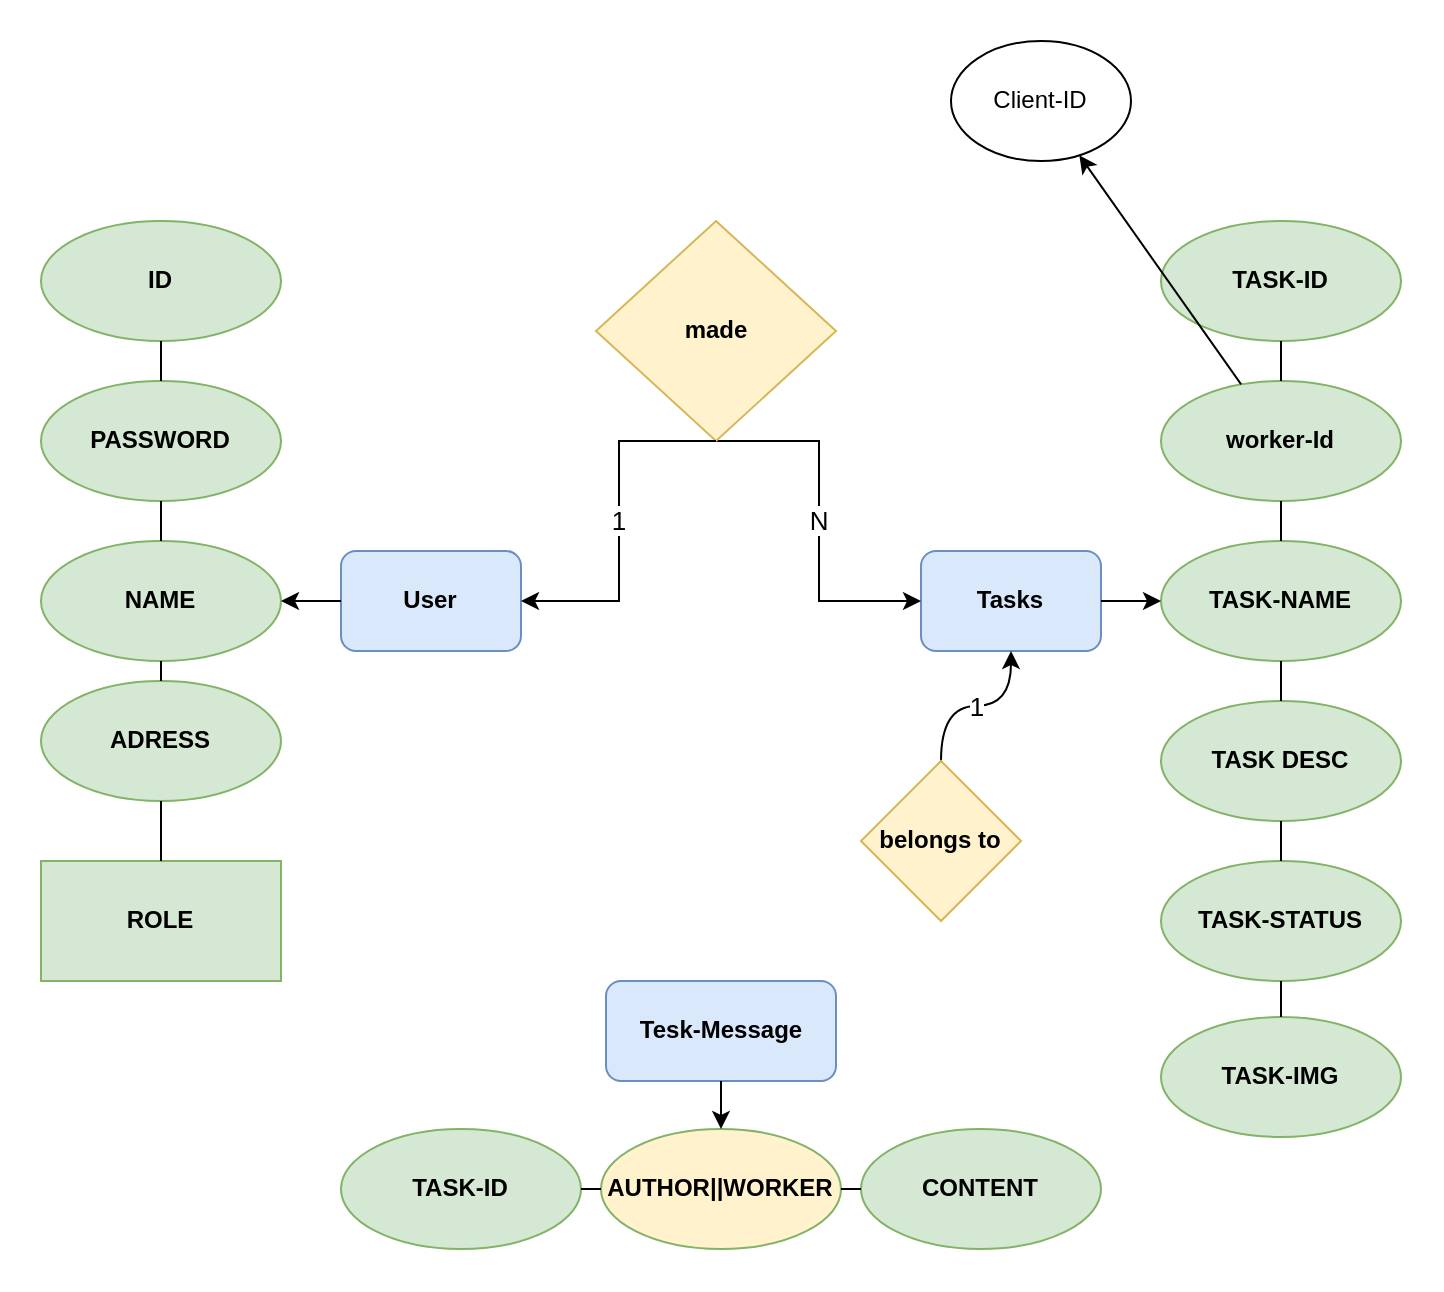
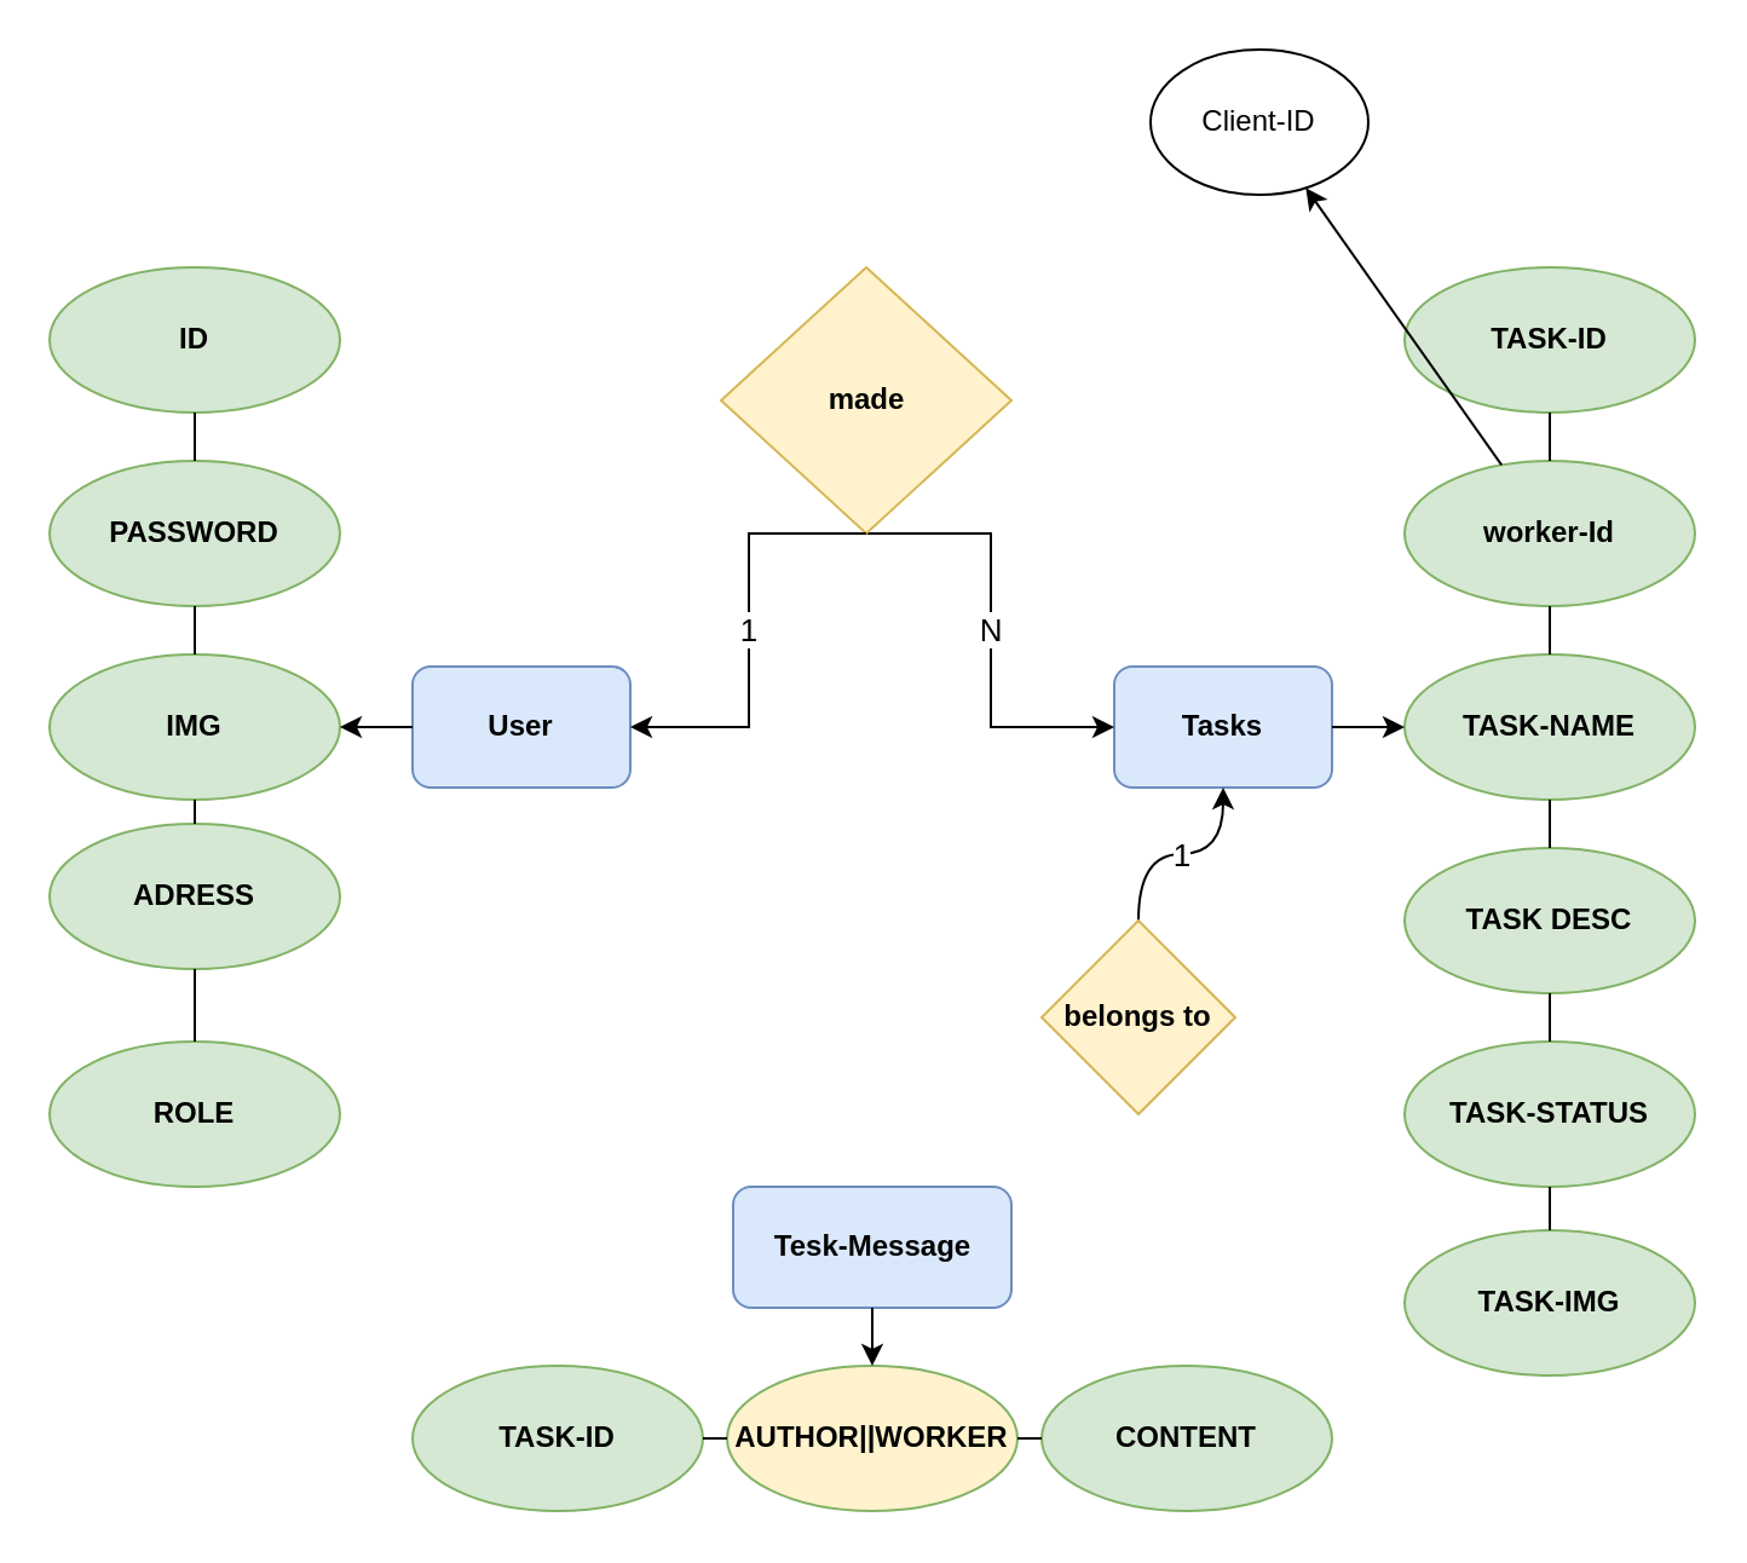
  <mxCell id="0" />
  <mxCell id="1" parent="0" />
  <mxCell id="2" value="&lt;font color=&quot;#000000&quot;&gt;User&lt;/font&gt;" style="rounded=1;whiteSpace=wrap;html=1;fillColor=#dae8fc;strokeColor=#6c8ebf;fontStyle=1" parent="1" vertex="1"><mxGeometry x="170" y="275" width="90" height="50" as="geometry" /></mxCell>
  <mxCell id="3" value="&lt;font color=&quot;#000000&quot;&gt;Tasks&lt;/font&gt;" style="rounded=1;whiteSpace=wrap;html=1;fillColor=#dae8fc;strokeColor=#6c8ebf;fontStyle=1" parent="1" vertex="1"><mxGeometry x="460" y="275" width="90" height="50" as="geometry" /></mxCell>
  <mxCell id="4" value="&lt;font color=&quot;#000000&quot;&gt;Tesk-Message&lt;/font&gt;" style="rounded=1;whiteSpace=wrap;html=1;fillColor=#dae8fc;strokeColor=#6c8ebf;fontStyle=1" parent="1" vertex="1"><mxGeometry x="302.5" y="490" width="115" height="50" as="geometry" /></mxCell>
- <mxCell id="5" value="&lt;font color=&quot;#000000&quot;&gt;NAME&lt;/font&gt;" style="ellipse;whiteSpace=wrap;html=1;fillColor=#d5e8d4;strokeColor=#82b366;fontStyle=1" parent="1" vertex="1"><mxGeometry x="20" y="270" width="120" height="60" as="geometry" /></mxCell>
- <mxCell id="6" value="&lt;font color=&quot;#000000&quot;&gt;ROLE&lt;/font&gt;" style="whiteSpace=wrap;html=1;fillColor=#d5e8d4;strokeColor=#82b366;fontStyle=1;rounded=0;" parent="1" vertex="1"><mxGeometry x="20" y="430" width="120" height="60" as="geometry" /></mxCell>
+ <mxCell id="5" value="&lt;font color=&quot;#000000&quot;&gt;IMG&lt;/font&gt;" style="ellipse;whiteSpace=wrap;html=1;fillColor=#d5e8d4;strokeColor=#82b366;fontStyle=1" parent="1" vertex="1"><mxGeometry x="20" y="270" width="120" height="60" as="geometry" /></mxCell>
+ <mxCell id="6" value="&lt;font color=&quot;#000000&quot;&gt;ROLE&lt;/font&gt;" style="ellipse;whiteSpace=wrap;html=1;fillColor=#d5e8d4;strokeColor=#82b366;fontStyle=1" parent="1" vertex="1"><mxGeometry x="20" y="430" width="120" height="60" as="geometry" /></mxCell>
  <mxCell id="7" value="&lt;b&gt;&lt;font color=&quot;#000000&quot;&gt;ID&lt;/font&gt;&lt;/b&gt;" style="ellipse;whiteSpace=wrap;html=1;fillColor=#d5e8d4;strokeColor=#82b366;" parent="1" vertex="1"><mxGeometry x="20" y="110" width="120" height="60" as="geometry" /></mxCell>
  <mxCell id="8" value="&lt;font color=&quot;#000000&quot;&gt;ADRESS&lt;/font&gt;" style="ellipse;whiteSpace=wrap;html=1;fillColor=#d5e8d4;strokeColor=#82b366;fontStyle=1" parent="1" vertex="1"><mxGeometry x="20" y="340" width="120" height="60" as="geometry" /></mxCell>
  <mxCell id="9" value="&lt;font color=&quot;#000000&quot;&gt;PASSWORD&lt;/font&gt;" style="ellipse;whiteSpace=wrap;html=1;fillColor=#d5e8d4;strokeColor=#82b366;fontStyle=1" parent="1" vertex="1"><mxGeometry x="20" y="190" width="120" height="60" as="geometry" /></mxCell>
  <mxCell id="10" value="&lt;font color=&quot;#000000&quot;&gt;TASK-NAME&lt;/font&gt;" style="ellipse;whiteSpace=wrap;html=1;fillColor=#d5e8d4;strokeColor=#82b366;fontStyle=1" parent="1" vertex="1"><mxGeometry x="580" y="270" width="120" height="60" as="geometry" /></mxCell>
  <mxCell id="11" value="&lt;font color=&quot;#000000&quot;&gt;TASK-STATUS&lt;/font&gt;" style="ellipse;whiteSpace=wrap;html=1;fillColor=#d5e8d4;strokeColor=#82b366;fontStyle=1" parent="1" vertex="1"><mxGeometry x="580" y="430" width="120" height="60" as="geometry" /></mxCell>
  <mxCell id="12" value="&lt;font color=&quot;#000000&quot;&gt;worker-Id&lt;/font&gt;" style="ellipse;whiteSpace=wrap;html=1;fillColor=#d5e8d4;strokeColor=#82b366;fontStyle=1" parent="1" vertex="1"><mxGeometry x="580" y="190" width="120" height="60" as="geometry" /></mxCell>
  <mxCell id="13" value="&lt;font color=&quot;#000000&quot;&gt;TASK-ID&lt;/font&gt;" style="ellipse;html=1;fillColor=#d5e8d4;strokeColor=#82b366;labelBackgroundColor=none;labelBorderColor=none;whiteSpace=wrap;fontStyle=1" parent="1" vertex="1"><mxGeometry x="580" y="110" width="120" height="60" as="geometry" /></mxCell>
  <mxCell id="14" value="&lt;font color=&quot;#000000&quot;&gt;TASK DESC&lt;/font&gt;" style="ellipse;whiteSpace=wrap;html=1;fillColor=#d5e8d4;strokeColor=#82b366;fontStyle=1" parent="1" vertex="1"><mxGeometry x="580" y="350" width="120" height="60" as="geometry" /></mxCell>
  <mxCell id="15" value="&lt;font color=&quot;#000000&quot;&gt;TASK-ID&lt;/font&gt;" style="ellipse;whiteSpace=wrap;html=1;fillColor=#d5e8d4;strokeColor=#82b366;fontStyle=1" parent="1" vertex="1"><mxGeometry x="170" y="564" width="120" height="60" as="geometry" /></mxCell>
  <mxCell id="16" value="&lt;font color=&quot;#000000&quot;&gt;AUTHOR||WORKER&lt;/font&gt;" style="ellipse;whiteSpace=wrap;html=1;fillColor=#fff2cc;strokeColor=#82b366;fontStyle=1;" parent="1" vertex="1"><mxGeometry x="300" y="564" width="120" height="60" as="geometry" /></mxCell>
  <mxCell id="17" value="&lt;font color=&quot;#000000&quot;&gt;CONTENT&lt;/font&gt;" style="ellipse;whiteSpace=wrap;html=1;fillColor=#d5e8d4;strokeColor=#82b366;fontStyle=1" parent="1" vertex="1"><mxGeometry x="430" y="564" width="120" height="60" as="geometry" /></mxCell>
  <mxCell id="18" value="" style="endArrow=none;html=1;rounded=0;" parent="1" source="9" edge="1"><mxGeometry width="50" height="50" relative="1" as="geometry"><mxPoint x="380" y="400" as="sourcePoint" /><mxPoint x="80" y="170" as="targetPoint" /></mxGeometry></mxCell>
  <mxCell id="19" value="" style="endArrow=none;html=1;rounded=0;entryX=0.5;entryY=1;entryDx=0;entryDy=0;exitX=0.5;exitY=0;exitDx=0;exitDy=0;" parent="1" source="5" target="9" edge="1"><mxGeometry width="50" height="50" relative="1" as="geometry"><mxPoint x="380" y="400" as="sourcePoint" /><mxPoint x="430" y="350" as="targetPoint" /></mxGeometry></mxCell>
  <mxCell id="20" value="" style="endArrow=none;html=1;rounded=0;entryX=0.5;entryY=1;entryDx=0;entryDy=0;exitX=0.5;exitY=0;exitDx=0;exitDy=0;" parent="1" source="8" target="5" edge="1"><mxGeometry width="50" height="50" relative="1" as="geometry"><mxPoint x="380" y="400" as="sourcePoint" /><mxPoint x="430" y="350" as="targetPoint" /></mxGeometry></mxCell>
  <mxCell id="21" value="" style="endArrow=none;html=1;rounded=0;entryX=0.5;entryY=1;entryDx=0;entryDy=0;exitX=0.5;exitY=0;exitDx=0;exitDy=0;" parent="1" source="6" target="8" edge="1"><mxGeometry width="50" height="50" relative="1" as="geometry"><mxPoint x="380" y="400" as="sourcePoint" /><mxPoint x="430" y="350" as="targetPoint" /></mxGeometry></mxCell>
  <mxCell id="22" value="" style="endArrow=none;html=1;rounded=0;entryX=0.5;entryY=1;entryDx=0;entryDy=0;exitX=0.5;exitY=0;exitDx=0;exitDy=0;" parent="1" source="12" target="13" edge="1"><mxGeometry width="50" height="50" relative="1" as="geometry"><mxPoint x="380" y="400" as="sourcePoint" /><mxPoint x="430" y="350" as="targetPoint" /></mxGeometry></mxCell>
  <mxCell id="23" value="" style="endArrow=none;html=1;rounded=0;entryX=0.5;entryY=1;entryDx=0;entryDy=0;exitX=0.5;exitY=0;exitDx=0;exitDy=0;" parent="1" source="10" target="12" edge="1"><mxGeometry width="50" height="50" relative="1" as="geometry"><mxPoint x="380" y="400" as="sourcePoint" /><mxPoint x="430" y="350" as="targetPoint" /></mxGeometry></mxCell>
  <mxCell id="24" value="" style="endArrow=none;html=1;rounded=0;entryX=0.5;entryY=1;entryDx=0;entryDy=0;exitX=0.5;exitY=0;exitDx=0;exitDy=0;" parent="1" source="14" target="10" edge="1"><mxGeometry width="50" height="50" relative="1" as="geometry"><mxPoint x="380" y="400" as="sourcePoint" /><mxPoint x="430" y="350" as="targetPoint" /></mxGeometry></mxCell>
  <mxCell id="25" value="" style="endArrow=none;html=1;rounded=0;entryX=0.5;entryY=1;entryDx=0;entryDy=0;exitX=0.5;exitY=0;exitDx=0;exitDy=0;" parent="1" source="11" target="14" edge="1"><mxGeometry width="50" height="50" relative="1" as="geometry"><mxPoint x="380" y="400" as="sourcePoint" /><mxPoint x="430" y="350" as="targetPoint" /></mxGeometry></mxCell>
  <mxCell id="26" value="" style="endArrow=none;html=1;rounded=0;entryX=0;entryY=0.5;entryDx=0;entryDy=0;exitX=1;exitY=0.5;exitDx=0;exitDy=0;" parent="1" source="16" target="17" edge="1"><mxGeometry width="50" height="50" relative="1" as="geometry"><mxPoint x="380" y="414" as="sourcePoint" /><mxPoint x="430" y="364" as="targetPoint" /></mxGeometry></mxCell>
  <mxCell id="27" value="" style="endArrow=none;html=1;rounded=0;entryX=0;entryY=0.5;entryDx=0;entryDy=0;exitX=1;exitY=0.5;exitDx=0;exitDy=0;" parent="1" source="15" target="16" edge="1"><mxGeometry width="50" height="50" relative="1" as="geometry"><mxPoint x="380" y="414" as="sourcePoint" /><mxPoint x="430" y="364" as="targetPoint" /></mxGeometry></mxCell>
  <mxCell id="28" value="N" style="endArrow=classic;startArrow=none;html=1;rounded=0;entryX=0;entryY=0.5;entryDx=0;entryDy=0;exitX=0.5;exitY=1;exitDx=0;exitDy=0;edgeStyle=elbowEdgeStyle;fontSize=13;" parent="1" source="30" target="3" edge="1"><mxGeometry width="50" height="50" relative="1" as="geometry"><mxPoint x="380" y="400" as="sourcePoint" /><mxPoint x="430" y="350" as="targetPoint" /></mxGeometry></mxCell>
  <mxCell id="29" value="1" style="endArrow=classic;startArrow=none;html=1;rounded=0;entryX=0.5;entryY=1;entryDx=0;entryDy=0;exitX=0.5;exitY=0;exitDx=0;exitDy=0;edgeStyle=orthogonalEdgeStyle;curved=1;fontSize=13;" parent="1" source="32" target="3" edge="1"><mxGeometry width="50" height="50" relative="1" as="geometry"><mxPoint x="380" y="400" as="sourcePoint" /><mxPoint x="430" y="350" as="targetPoint" /></mxGeometry></mxCell>
  <mxCell id="30" value="&lt;font color=&quot;#000000&quot;&gt;made&lt;/font&gt;" style="rhombus;whiteSpace=wrap;html=1;fillColor=#fff2cc;strokeColor=#d6b656;fontStyle=1" parent="1" vertex="1"><mxGeometry x="297.5" y="110" width="120" height="110" as="geometry" /></mxCell>
  <mxCell id="31" value="1" style="endArrow=none;startArrow=classic;html=1;rounded=0;entryX=0.5;entryY=1;entryDx=0;entryDy=0;exitX=1;exitY=0.5;exitDx=0;exitDy=0;edgeStyle=elbowEdgeStyle;fontSize=13;" parent="1" source="2" target="30" edge="1"><mxGeometry width="50" height="50" relative="1" as="geometry"><mxPoint x="300" y="300" as="sourcePoint" /><mxPoint x="420" y="300" as="targetPoint" /></mxGeometry></mxCell>
  <mxCell id="32" value="&lt;font color=&quot;#000000&quot;&gt;belongs to&lt;/font&gt;" style="rhombus;whiteSpace=wrap;html=1;fillColor=#fff2cc;strokeColor=#d6b656;fontStyle=1" parent="1" vertex="1"><mxGeometry x="430" y="380" width="80" height="80" as="geometry" /></mxCell>
  <mxCell id="33" value="" style="endArrow=classic;html=1;rounded=0;entryX=1;entryY=0.5;entryDx=0;entryDy=0;exitX=0;exitY=0.5;exitDx=0;exitDy=0;" parent="1" source="2" target="5" edge="1"><mxGeometry width="50" height="50" relative="1" as="geometry"><mxPoint x="390" y="370" as="sourcePoint" /><mxPoint x="440" y="320" as="targetPoint" /></mxGeometry></mxCell>
  <mxCell id="34" value="" style="endArrow=classic;html=1;rounded=0;entryX=0;entryY=0.5;entryDx=0;entryDy=0;exitX=1;exitY=0.5;exitDx=0;exitDy=0;" parent="1" source="3" target="10" edge="1"><mxGeometry width="50" height="50" relative="1" as="geometry"><mxPoint x="390" y="370" as="sourcePoint" /><mxPoint x="440" y="320" as="targetPoint" /></mxGeometry></mxCell>
  <mxCell id="35" value="&lt;font color=&quot;#000000&quot;&gt;TASK-IMG&lt;/font&gt;" style="ellipse;whiteSpace=wrap;html=1;fillColor=#d5e8d4;strokeColor=#82b366;fontStyle=1" parent="1" vertex="1"><mxGeometry x="580" y="508" width="120" height="60" as="geometry" /></mxCell>
  <mxCell id="36" value="" style="endArrow=none;html=1;rounded=0;entryX=0.5;entryY=1;entryDx=0;entryDy=0;exitX=0.5;exitY=0;exitDx=0;exitDy=0;" parent="1" source="35" target="11" edge="1"><mxGeometry width="50" height="50" relative="1" as="geometry"><mxPoint x="390" y="370" as="sourcePoint" /><mxPoint x="440" y="320" as="targetPoint" /></mxGeometry></mxCell>
  <mxCell id="37" value="" style="endArrow=classic;html=1;rounded=0;entryX=0.5;entryY=0;entryDx=0;entryDy=0;exitX=0.5;exitY=1;exitDx=0;exitDy=0;" parent="1" source="4" target="16" edge="1"><mxGeometry width="50" height="50" relative="1" as="geometry"><mxPoint x="370" y="520" as="sourcePoint" /><mxPoint x="440" y="320" as="targetPoint" /></mxGeometry></mxCell>
  <mxCell id="38" value="Client-ID" style="ellipse;whiteSpace=wrap;html=1;" vertex="1" parent="1"><mxGeometry x="475" y="20" width="90" height="60" as="geometry" /></mxCell>
  <mxCell id="39" value="" style="edgeStyle=none;html=1;" edge="1" parent="1" source="12" target="38"><mxGeometry relative="1" as="geometry" /></mxCell>
